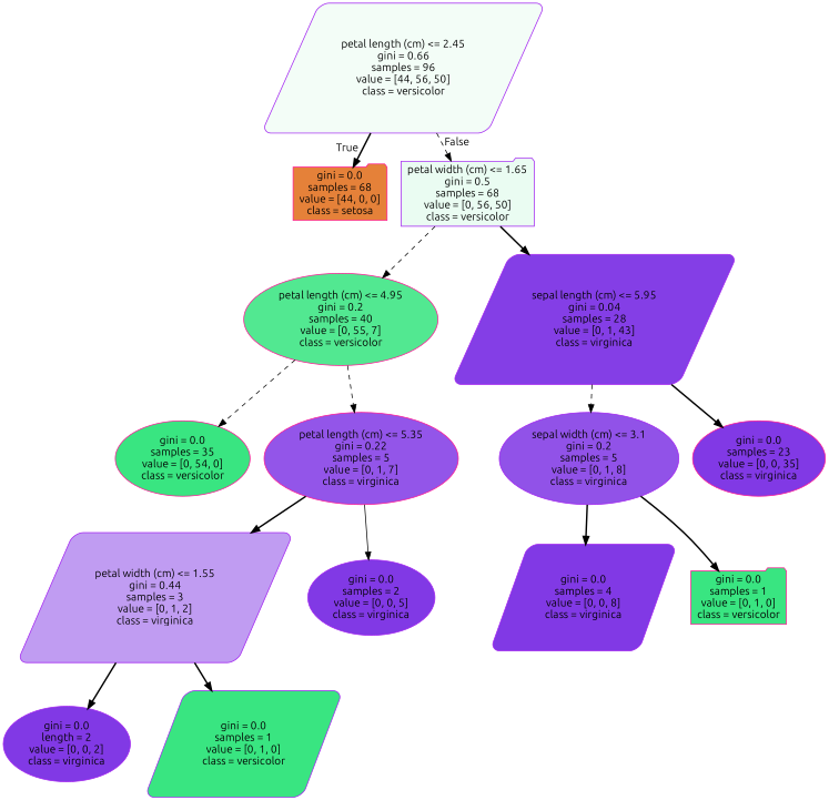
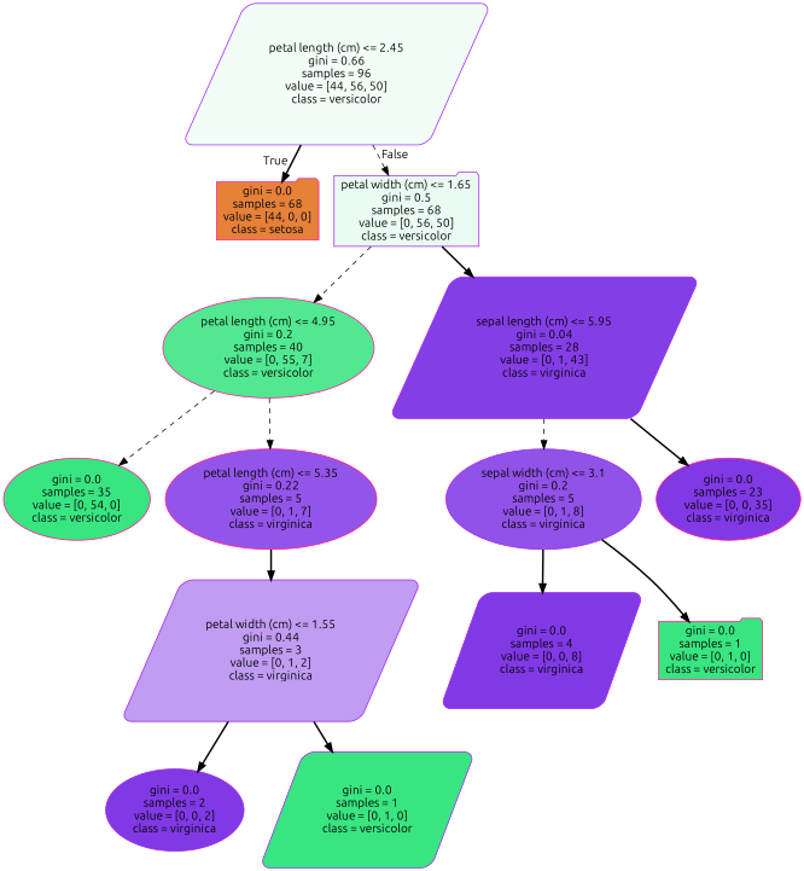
  digraph {
    fontname=Ubuntu
    node [color=purple fillcolor="#8139e5" fontname=Ubuntu shape=ellipse style="filled, rounded"]
    edge [fontname=Ubuntu style=bold]
    n1 [fillcolor="#f3fdf7" label="petal length (cm) <= 2.45\ngini = 0.66\nsamples = 96\nvalue = [44, 56, 50]\nclass = versicolor" shape=parallelogram]
    n2 [color=deeppink fillcolor="#e58139" label="gini = 0.0\nsamples = 68\nvalue = [44, 0, 0]\nclass = setosa" shape=folder]
    n3 [fillcolor="#eafcf2" label="petal width (cm) <= 1.65\ngini = 0.5\nsamples = 68\nvalue = [0, 56, 50]\nclass = versicolor" shape=folder]
    n4 [color=deeppink fillcolor="#52e891" label="petal length (cm) <= 4.95\ngini = 0.2\nsamples = 40\nvalue = [0, 55, 7]\nclass = versicolor"]
    n5 [fillcolor="#843ee6" label="sepal length (cm) <= 5.95\ngini = 0.04\nsamples = 28\nvalue = [0, 1, 43]\nclass = virginica" shape=parallelogram]
    n6 [color=deeppink fillcolor="#39e581" label="gini = 0.0\nsamples = 35\nvalue = [0, 54, 0]\nclass = versicolor"]
    n7 [color=deeppink fillcolor="#9355e9" label="petal length (cm) <= 5.35\ngini = 0.22\nsamples = 5\nvalue = [0, 1, 7]\nclass = virginica"]
    n8 [fillcolor="#9152e8" label="sepal width (cm) <= 3.1\ngini = 0.2\nsamples = 5\nvalue = [0, 1, 8]\nclass = virginica"]
    n9 [color=deeppink label="gini = 0.0\nsamples = 23\nvalue = [0, 0, 35]\nclass = virginica"]
    n10 [fillcolor="#c09cf2" label="petal width (cm) <= 1.55\ngini = 0.44\nsamples = 3\nvalue = [0, 1, 2]\nclass = virginica" shape=parallelogram]
-   n11 [label="gini = 0.0\nsamples = 2\nvalue = [0, 0, 5]\nclass = virginica"]
-   n12 [label="gini = 0.0\nlength = 2\nvalue = [0, 0, 2]\nclass = virginica"]
+   n12 [label="gini = 0.0\nsamples = 2\nvalue = [0, 0, 2]\nclass = virginica"]
    n13 [fillcolor="#39e581" label="gini = 0.0\nsamples = 1\nvalue = [0, 1, 0]\nclass = versicolor" shape=parallelogram]
    n14 [label="gini = 0.0\nsamples = 4\nvalue = [0, 0, 8]\nclass = virginica" shape=parallelogram]
    n15 [color=deeppink fillcolor="#39e581" label="gini = 0.0\nsamples = 1\nvalue = [0, 1, 0]\nclass = versicolor" shape=folder]
    n1 -> n2 [headlabel=True labelangle=45 labeldistance=2.5]
    n1 -> n3 [headlabel=False labelangle=-45 labeldistance=2.5 style=dashed]
    n3 -> n4 [style=dashed]
    n3 -> n5
    n4 -> n6 [style=dashed]
    n4 -> n7 [style=dashed]
    n5 -> n8 [style=dashed]
    n5 -> n9
    n7 -> n10
-   n7 -> n11 [style=solid]
    n8 -> n14
    n8 -> n15
    n10 -> n12
    n10 -> n13
  }
